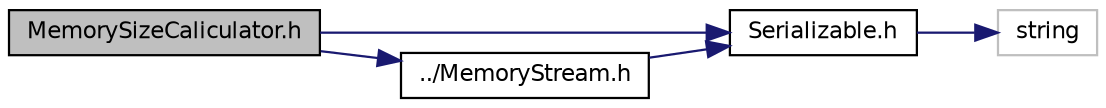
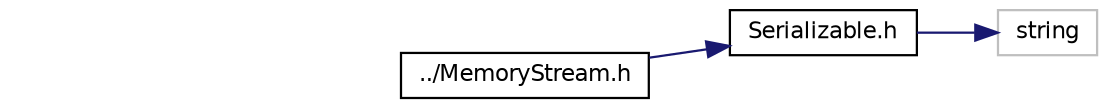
  digraph {
    rankdir=LR
    node [color=black fillcolor=white fontname=Helvetica fontsize=10 shape=record style=filled]
    edge [color=midnightblue fontname=Helvetica fontsize=10 labelfontname=Helvetica labelfontsize=10 style=solid]
-   n1 [fillcolor=grey75 fontcolor=black height=0.2 label="MemorySizeCaliculator.h" width=0.4]
    n2 [height=0.2 label="Serializable.h" width=0.4]
    n3 [height=0.2 label="../MemoryStream.h" width=0.4]
    n4 [color=grey75 height=0.2 label=string width=0.4]
-   n1 -> n2
-   n1 -> n3
    n2 -> n4
    n3 -> n2
  }
